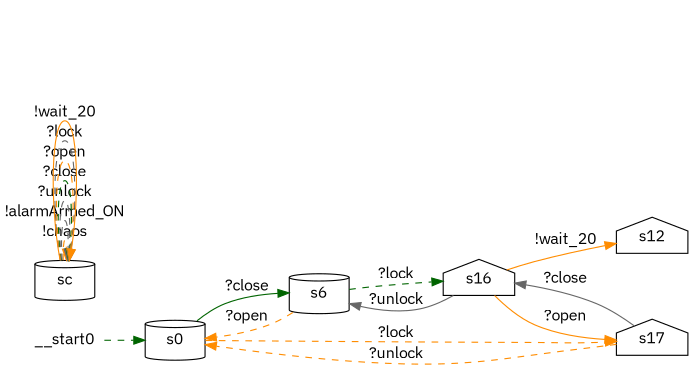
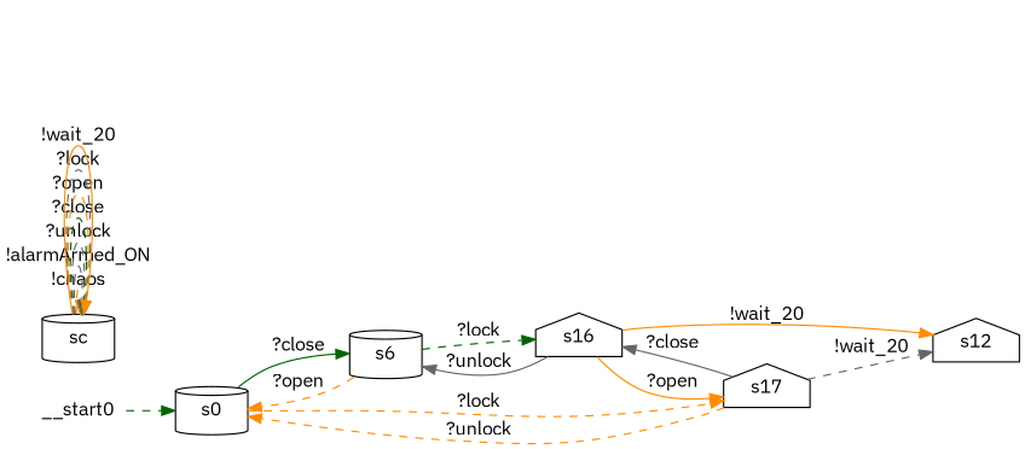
  digraph {
    fontname="IBM Plex Sans"
    rankdir=LR
    node [fontname="IBM Plex Sans" shape=cylinder]
    edge [color=darkorange fontname="IBM Plex Sans" style=dashed]
    n1 [label=s0]
    n2 [label=s6]
    n3 [label=s17 shape=house]
    n4 [label=s16 shape=house]
    n5 [label=s12 shape=house]
    n6 [label=sc]
    __start0 [shape=none]
    n1 -> n2 [color=darkgreen label="?close" style=solid]
    n1 -> n3 [label="?lock"]
    n2 -> n1 [label="?open"]
    n2 -> n4 [color=darkgreen label="?lock"]
    n3 -> n1 [label="?unlock"]
    n3 -> n4 [color=gray40 label="?close" style=solid]
+   n3 -> n5 [color=gray40 label="!wait_20"]
    n4 -> n2 [color=gray40 label="?unlock" style=solid]
    n4 -> n3 [label="?open" style=solid]
    n4 -> n5 [label="!wait_20" style=solid]
    n6 -> n6 [label="!chaos"]
    n6 -> n6 [color=gray40 label="!alarmArmed_ON"]
    n6 -> n6 [color=gray40 label="?unlock"]
    n6 -> n6 [color=darkgreen label="?close"]
    n6 -> n6 [label="?open"]
    n6 -> n6 [color=gray40 label="?lock"]
    n6 -> n6 [label="!wait_20" style=solid]
    __start0 -> n1 [color=darkgreen]
  }
